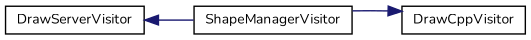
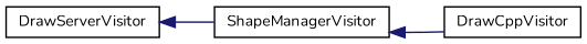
  digraph {
    fontname=Nunito
    rankdir=LR
    node [color=black fillcolor=white fontname=Nunito fontsize=10 shape=record style=filled]
    edge [color=midnightblue dir=back fontname=Nunito fontsize=10 labelfontname=Helvetica labelfontsize=10 style=solid]
    n1 [height=0.2 label=ShapeManagerVisitor width=0.4]
    n2 [height=0.2 label=DrawCppVisitor width=0.4]
    n3 [height=0.2 label=DrawServerVisitor width=0.4]
-   n2 -> n1
+   n1 -> n2
    n3 -> n1
  }
